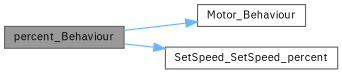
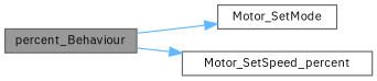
  digraph {
    fontname="IBM Plex Sans"
    rankdir=LR
    node [color=grey40 fillcolor=white fontname="IBM Plex Sans" fontsize=10 shape=box style=filled]
    edge [color=steelblue1 fontname="IBM Plex Sans" fontsize=10 labelfontname=Helvetica labelfontsize=10 style=solid]
    n1 [color=gray40 fillcolor=grey60 fontcolor=black height=0.2 label=percent_Behaviour width=0.4]
-   n2 [height=0.2 label=Motor_Behaviour width=0.4]
-   n3 [height=0.2 label=SetSpeed_SetSpeed_percent width=0.4]
+   n2 [height=0.2 label=Motor_SetMode width=0.4]
+   n3 [height=0.2 label=Motor_SetSpeed_percent width=0.4]
    n1 -> n2
    n1 -> n3
  }
